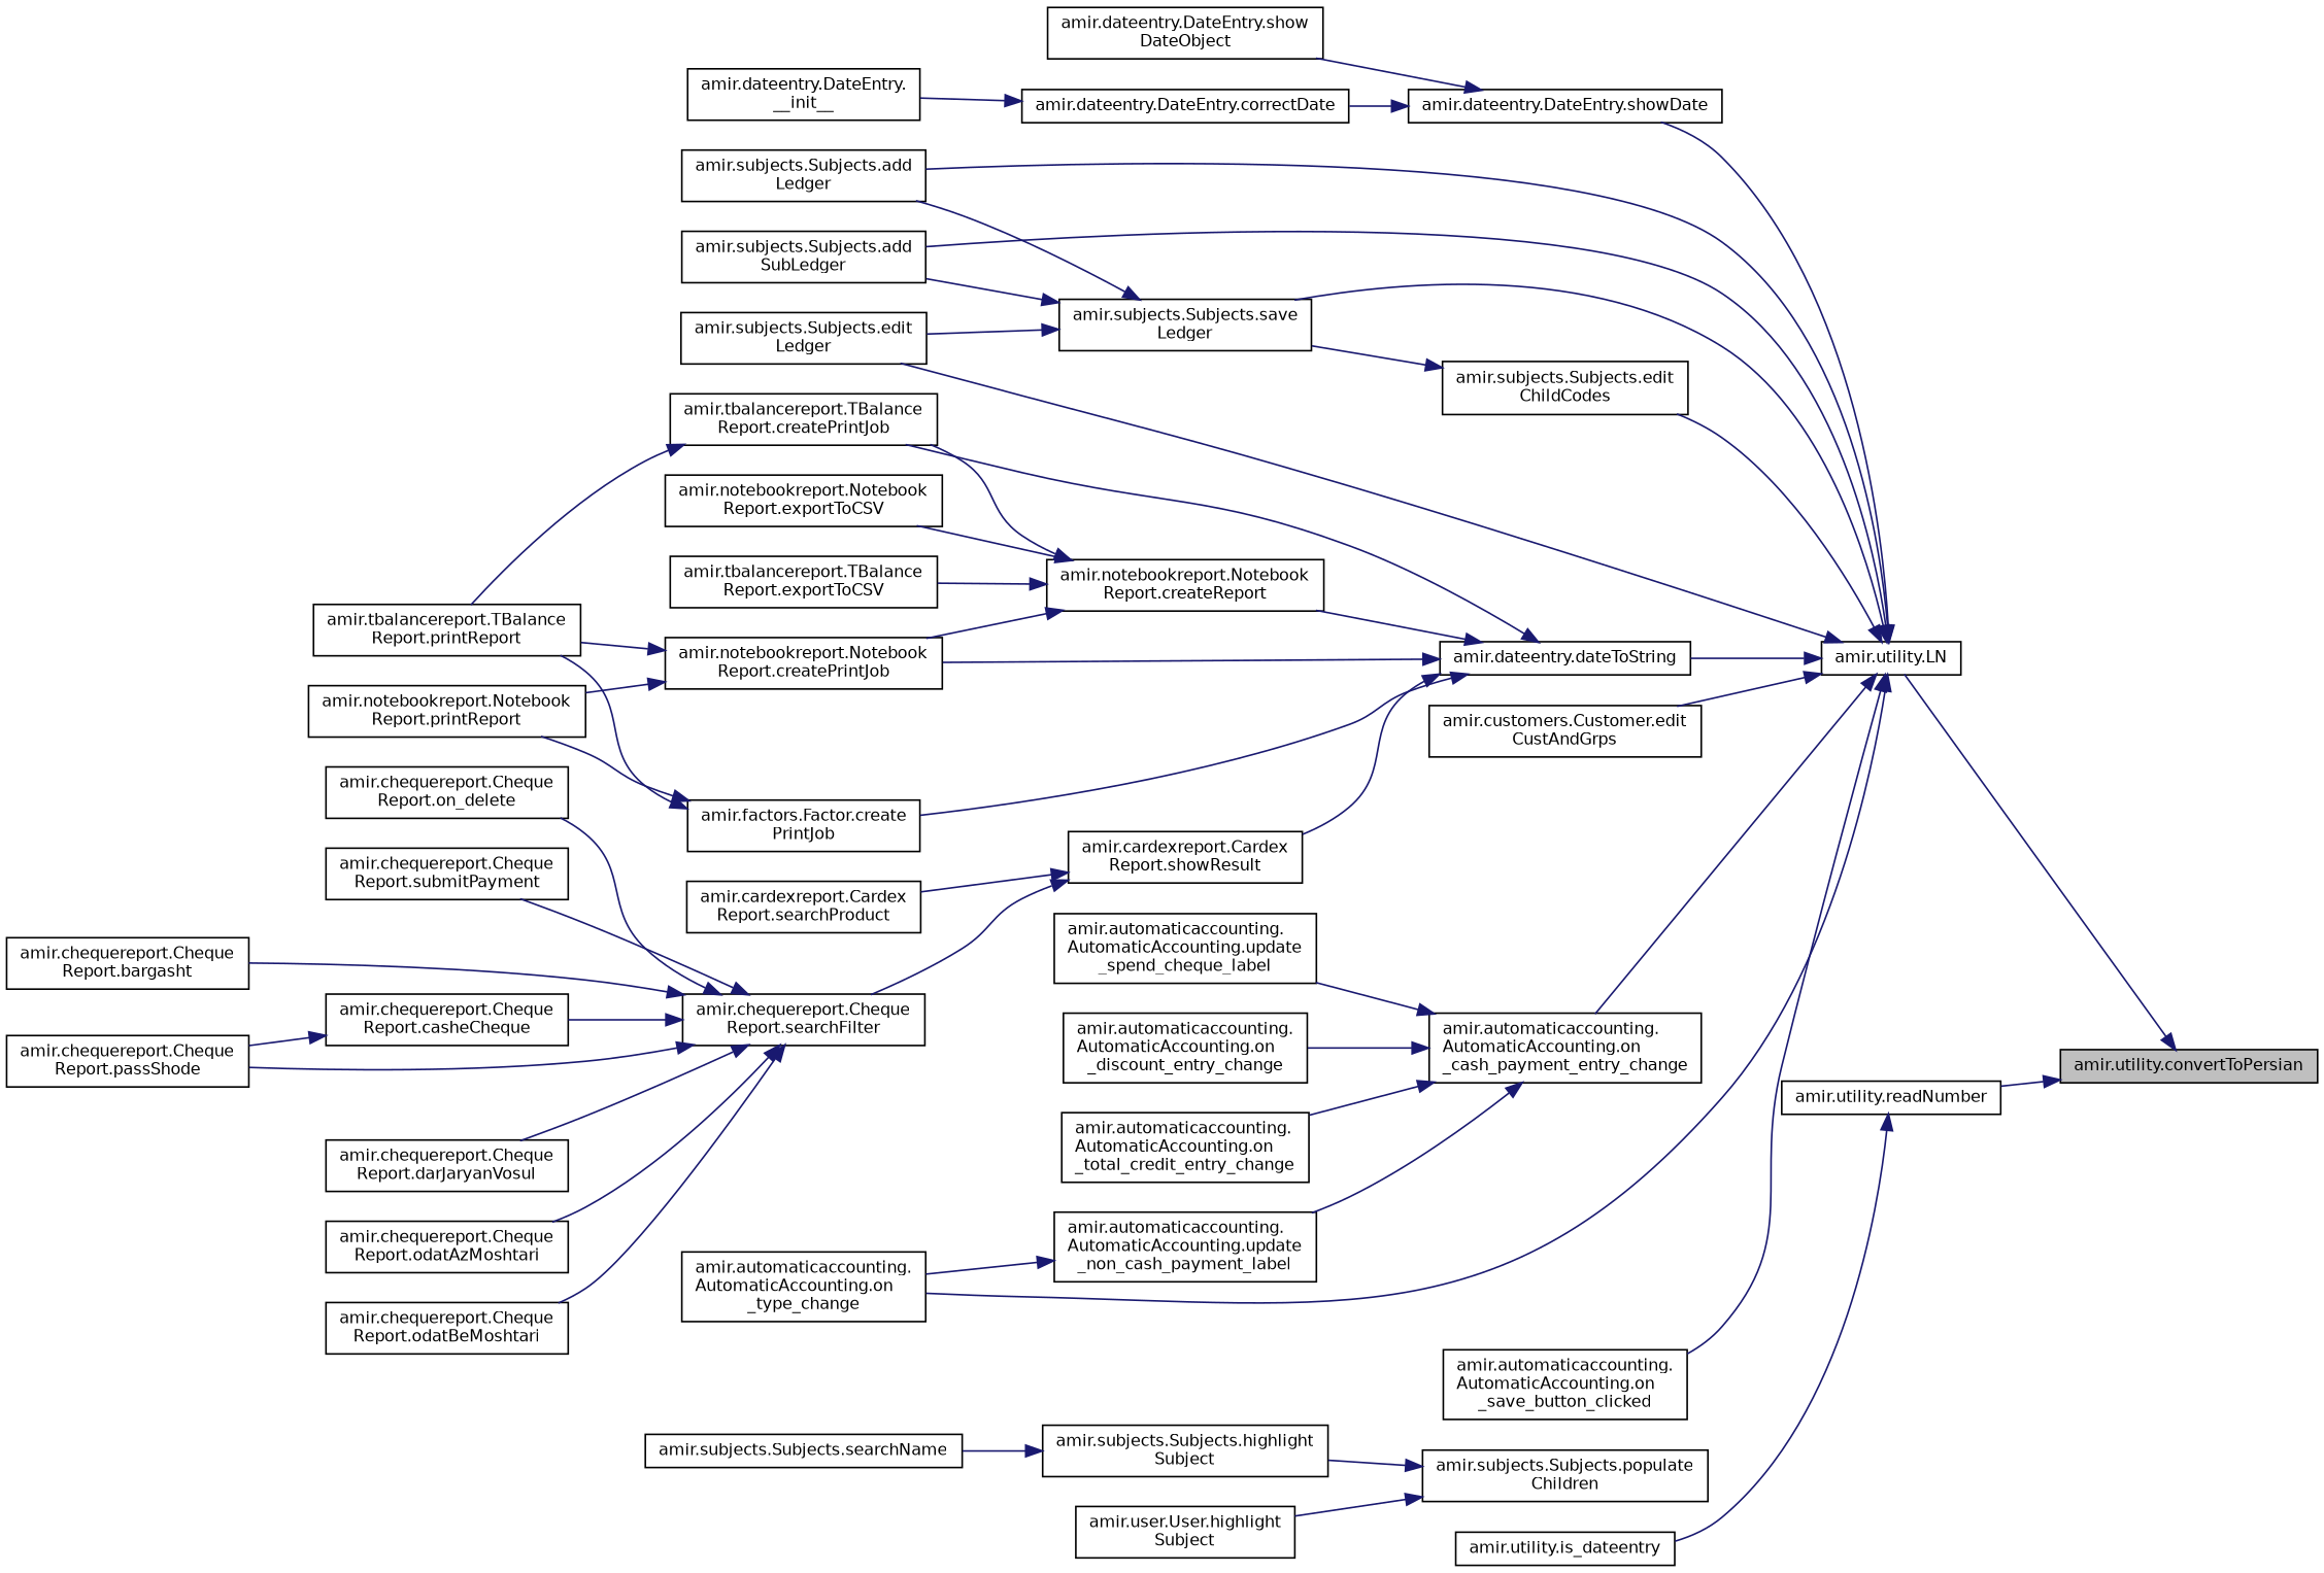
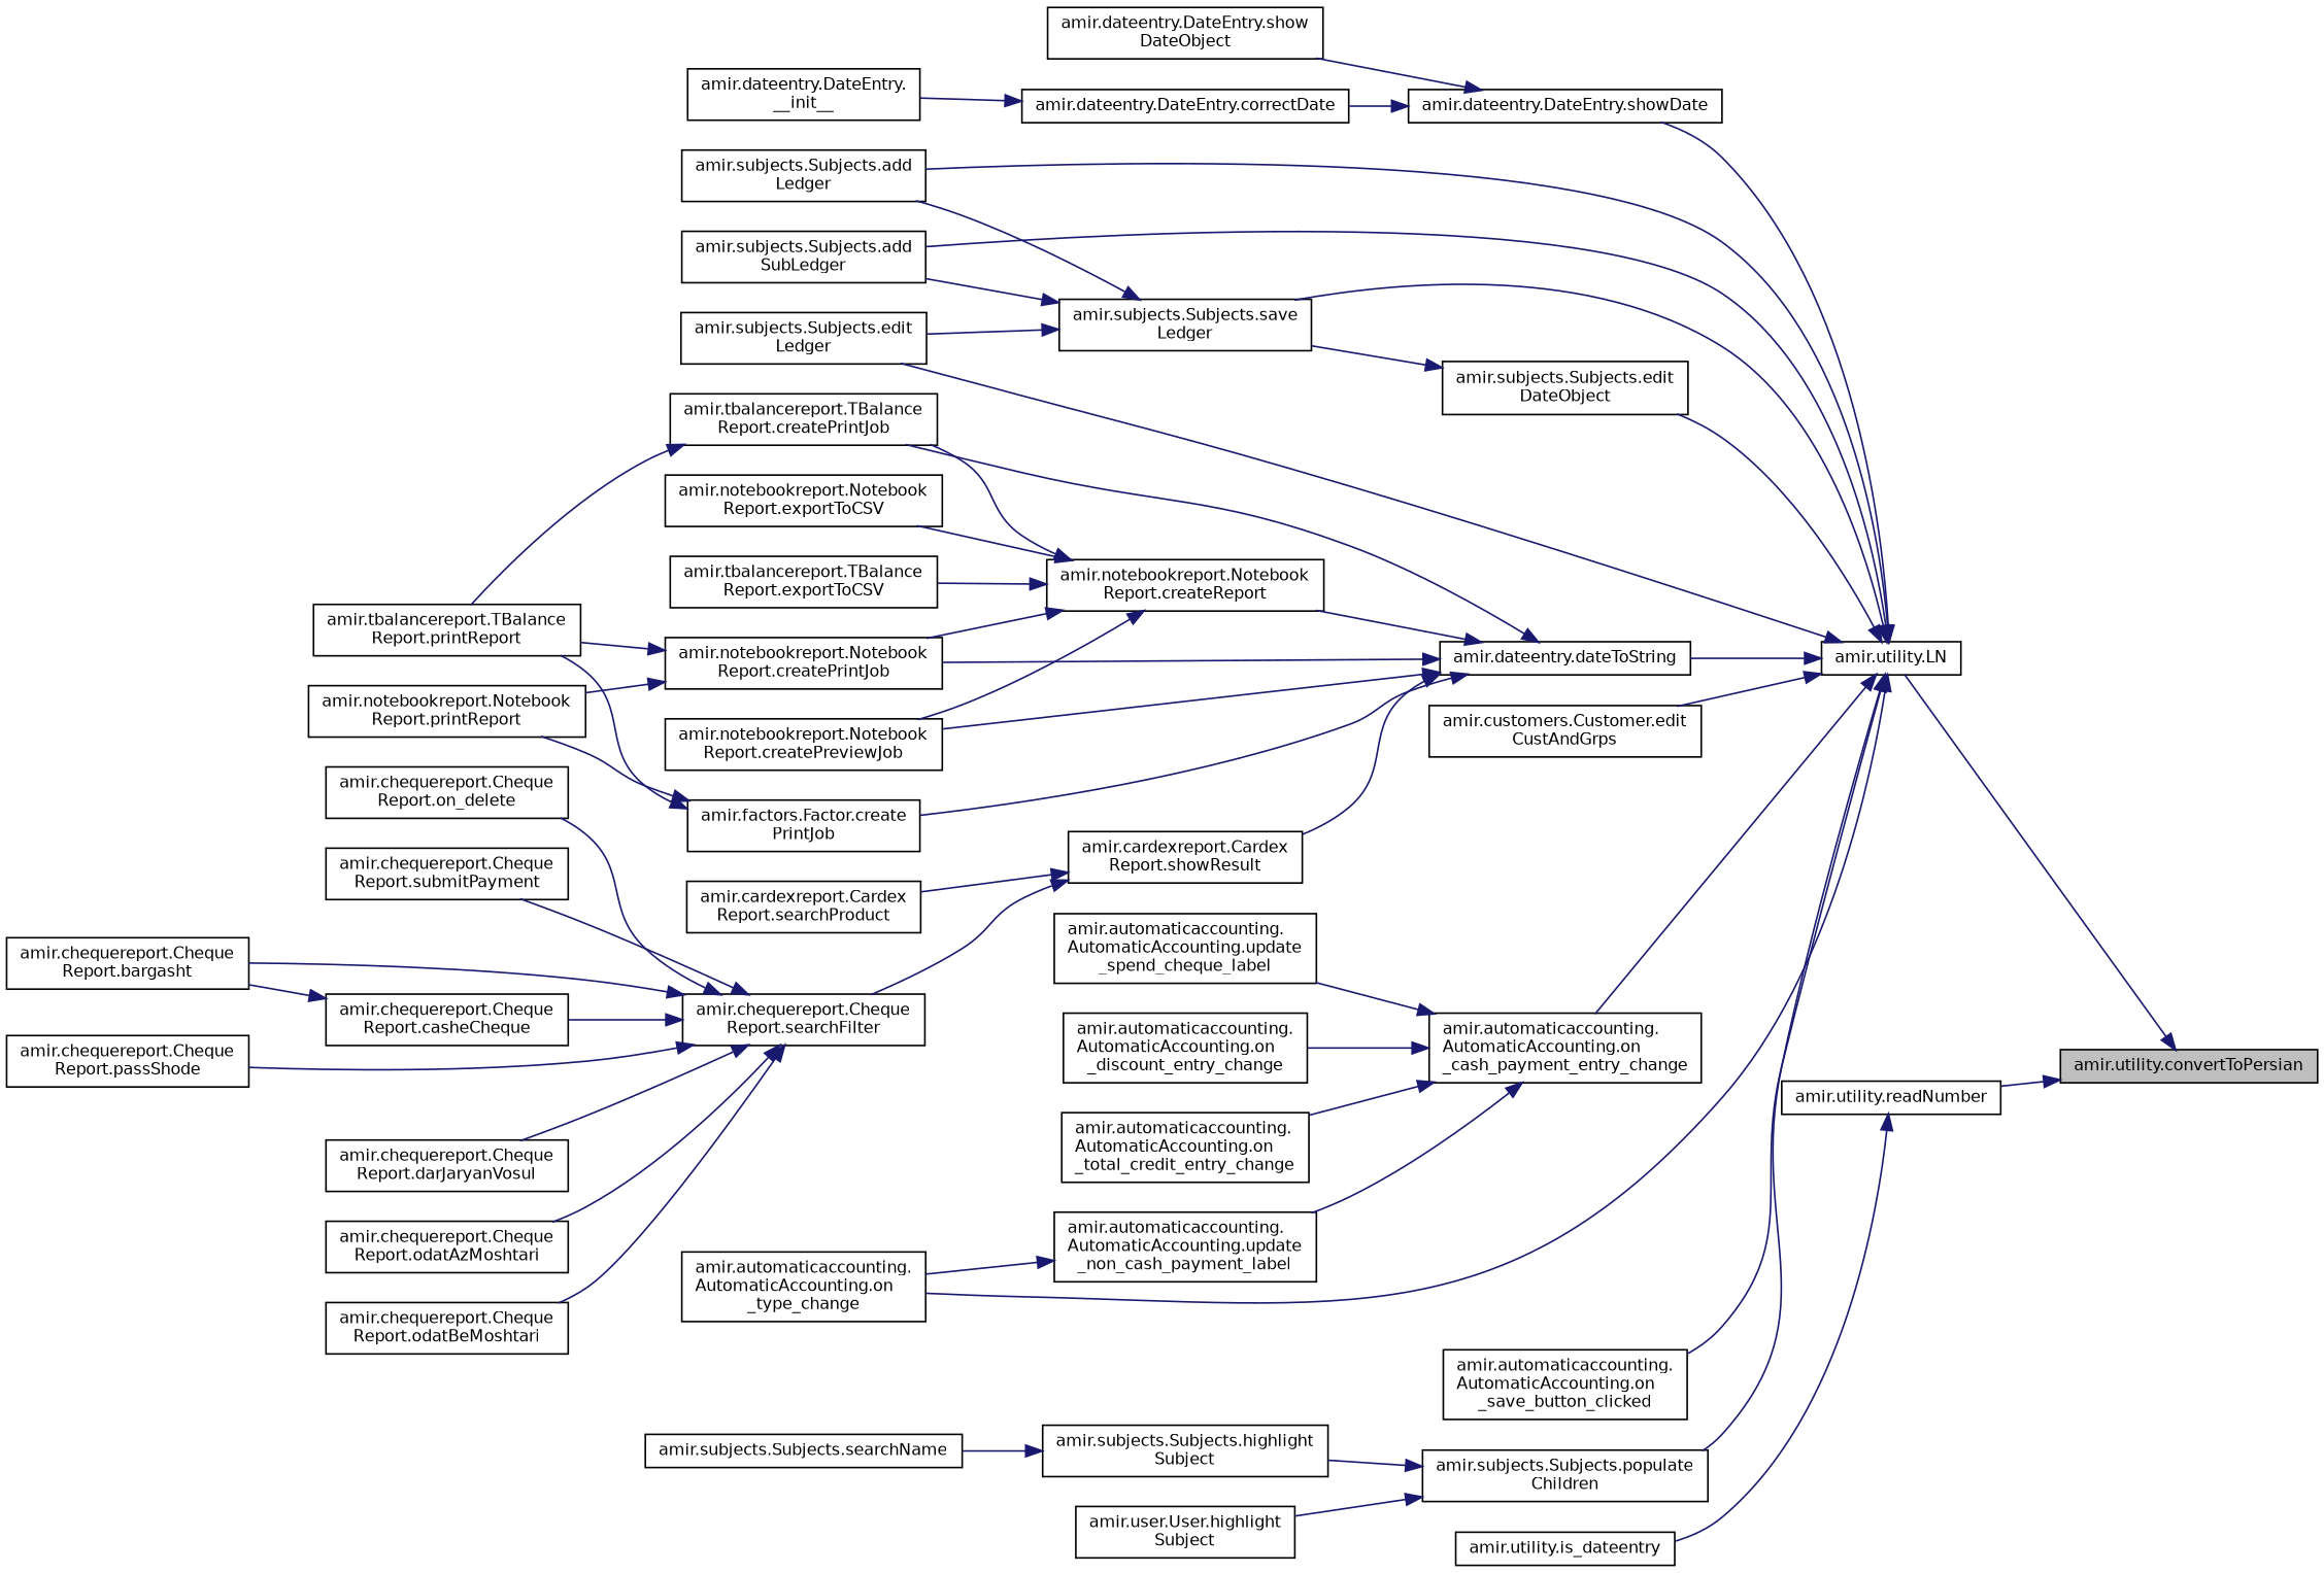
  digraph {
    fontname="DejaVu Sans"
    rankdir=RL
    node [color=black fillcolor=white fontname="DejaVu Sans" fontsize=10 shape=record style=filled]
    edge [color=midnightblue dir=back fontname="DejaVu Sans" fontsize=10 labelfontname="FreeSans.ttf" labelfontsize=10 style=solid]
    n1 [fillcolor=grey75 fontcolor=black height=0.2 label="amir.utility.convertToPersian" width=0.4]
    n2 [height=0.2 label="amir.utility.LN" width=0.4]
    n3 [height=0.2 label="amir.utility.readNumber" width=0.4]
    n4 [height=0.2 label="amir.subjects.Subjects.add\lLedger" width=0.4]
    n5 [height=0.2 label="amir.subjects.Subjects.add\lSubLedger" width=0.4]
    n6 [height=0.2 label="amir.dateentry.dateToString" width=0.4]
-   n7 [height=0.2 label="amir.subjects.Subjects.edit\lChildCodes" width=0.4]
+   n7 [height=0.2 label="amir.subjects.Subjects.edit\lDateObject" width=0.4]
    n8 [height=0.2 label="amir.subjects.Subjects.save\lLedger" width=0.4]
    n9 [height=0.2 label="amir.subjects.Subjects.edit\lLedger" width=0.4]
    n10 [height=0.2 label="amir.customers.Customer.edit\lCustAndGrps" width=0.4]
    n11 [height=0.2 label="amir.automaticaccounting.\lAutomaticAccounting.on\l_cash_payment_entry_change" width=0.4]
    n12 [height=0.2 label="amir.automaticaccounting.\lAutomaticAccounting.on\l_type_change" width=0.4]
    n13 [height=0.2 label="amir.automaticaccounting.\lAutomaticAccounting.on\l_save_button_clicked" width=0.4]
    n14 [height=0.2 label="amir.subjects.Subjects.populate\lChildren" width=0.4]
    n15 [height=0.2 label="amir.dateentry.DateEntry.showDate" width=0.4]
    n16 [height=0.2 label="amir.utility.is_dateentry" width=0.4]
+   n17 [height=0.2 label="amir.notebookreport.Notebook\lReport.createPreviewJob" width=0.4]
    n18 [height=0.2 label="amir.tbalancereport.TBalance\lReport.createPrintJob" width=0.4]
    n19 [height=0.2 label="amir.notebookreport.Notebook\lReport.createPrintJob" width=0.4]
    n20 [height=0.2 label="amir.factors.Factor.create\lPrintJob" width=0.4]
    n21 [height=0.2 label="amir.notebookreport.Notebook\lReport.createReport" width=0.4]
    n22 [height=0.2 label="amir.cardexreport.Cardex\lReport.showResult" width=0.4]
    n23 [height=0.2 label="amir.automaticaccounting.\lAutomaticAccounting.on\l_discount_entry_change" width=0.4]
    n24 [height=0.2 label="amir.automaticaccounting.\lAutomaticAccounting.on\l_total_credit_entry_change" width=0.4]
    n25 [height=0.2 label="amir.automaticaccounting.\lAutomaticAccounting.update\l_non_cash_payment_label" width=0.4]
    n26 [height=0.2 label="amir.automaticaccounting.\lAutomaticAccounting.update\l_spend_cheque_label" width=0.4]
    n27 [height=0.2 label="amir.user.User.highlight\lSubject" width=0.4]
    n28 [height=0.2 label="amir.subjects.Subjects.highlight\lSubject" width=0.4]
    n29 [height=0.2 label="amir.dateentry.DateEntry.correctDate" width=0.4]
    n30 [height=0.2 label="amir.dateentry.DateEntry.show\lDateObject" width=0.4]
    n31 [height=0.2 label="amir.tbalancereport.TBalance\lReport.printReport" width=0.4]
    n32 [height=0.2 label="amir.notebookreport.Notebook\lReport.printReport" width=0.4]
    n33 [height=0.2 label="amir.tbalancereport.TBalance\lReport.exportToCSV" width=0.4]
    n34 [height=0.2 label="amir.notebookreport.Notebook\lReport.exportToCSV" width=0.4]
    n35 [height=0.2 label="amir.chequereport.Cheque\lReport.searchFilter" width=0.4]
    n36 [height=0.2 label="amir.cardexreport.Cardex\lReport.searchProduct" width=0.4]
    n37 [height=0.2 label="amir.chequereport.Cheque\lReport.bargasht" width=0.4]
    n38 [height=0.2 label="amir.chequereport.Cheque\lReport.casheCheque" width=0.4]
    n39 [height=0.2 label="amir.chequereport.Cheque\lReport.passShode" width=0.4]
    n40 [height=0.2 label="amir.chequereport.Cheque\lReport.darJaryanVosul" width=0.4]
    n41 [height=0.2 label="amir.chequereport.Cheque\lReport.odatAzMoshtari" width=0.4]
    n42 [height=0.2 label="amir.chequereport.Cheque\lReport.odatBeMoshtari" width=0.4]
    n43 [height=0.2 label="amir.chequereport.Cheque\lReport.on_delete" width=0.4]
    n44 [height=0.2 label="amir.chequereport.Cheque\lReport.submitPayment" width=0.4]
    n45 [height=0.2 label="amir.subjects.Subjects.searchName" width=0.4]
    n46 [height=0.2 label="amir.dateentry.DateEntry.\l__init__" width=0.4]
    n1 -> n2
    n1 -> n3
    n2 -> n4
    n2 -> n5
    n2 -> n6
    n2 -> n7
    n2 -> n8
    n2 -> n9
    n2 -> n10
    n2 -> n11
    n2 -> n12
    n2 -> n13
+   n2 -> n14
    n2 -> n15
    n3 -> n16
+   n6 -> n17
    n6 -> n18
    n6 -> n19
    n6 -> n20
    n6 -> n21
    n6 -> n22
    n7 -> n8
    n8 -> n4
    n8 -> n5
    n8 -> n9
    n11 -> n23
    n11 -> n24
    n11 -> n25
    n11 -> n26
    n14 -> n27
    n14 -> n28
    n15 -> n29
    n15 -> n30
    n18 -> n31
    n19 -> n31
    n19 -> n32
    n20 -> n31
    n20 -> n32
+   n21 -> n17
    n21 -> n18
    n21 -> n19
    n21 -> n33
    n21 -> n34
    n22 -> n35
    n22 -> n36
    n25 -> n12
    n28 -> n45
    n29 -> n46
    n35 -> n37
    n35 -> n38
    n35 -> n39
    n35 -> n40
    n35 -> n41
    n35 -> n42
    n35 -> n43
    n35 -> n44
-   n38 -> n39
+   n38 -> n37
  }
